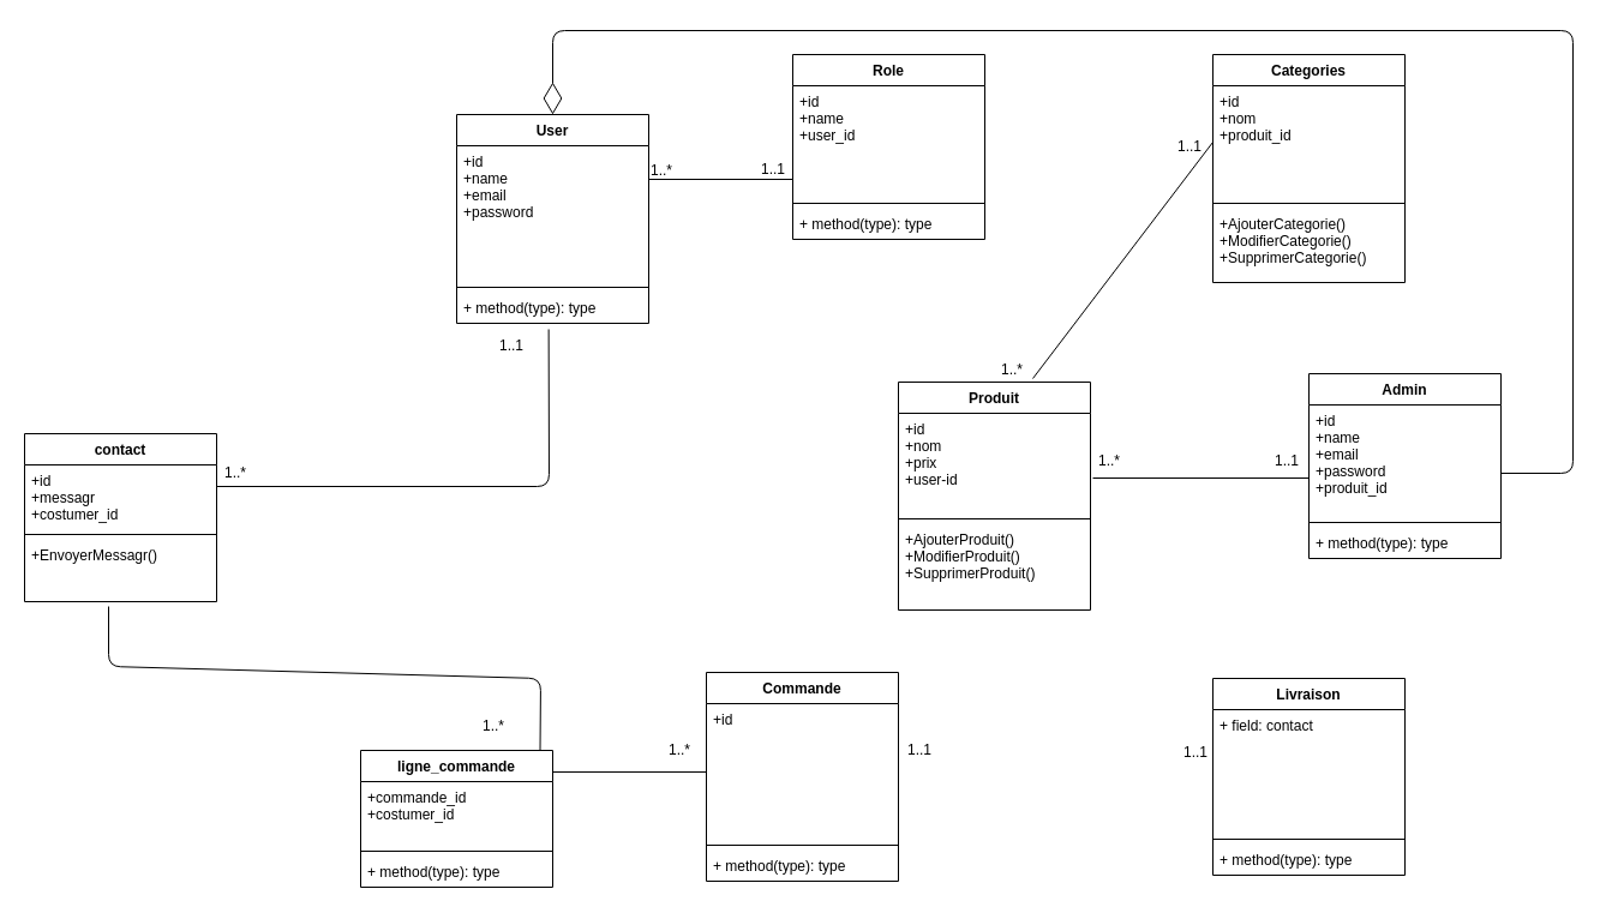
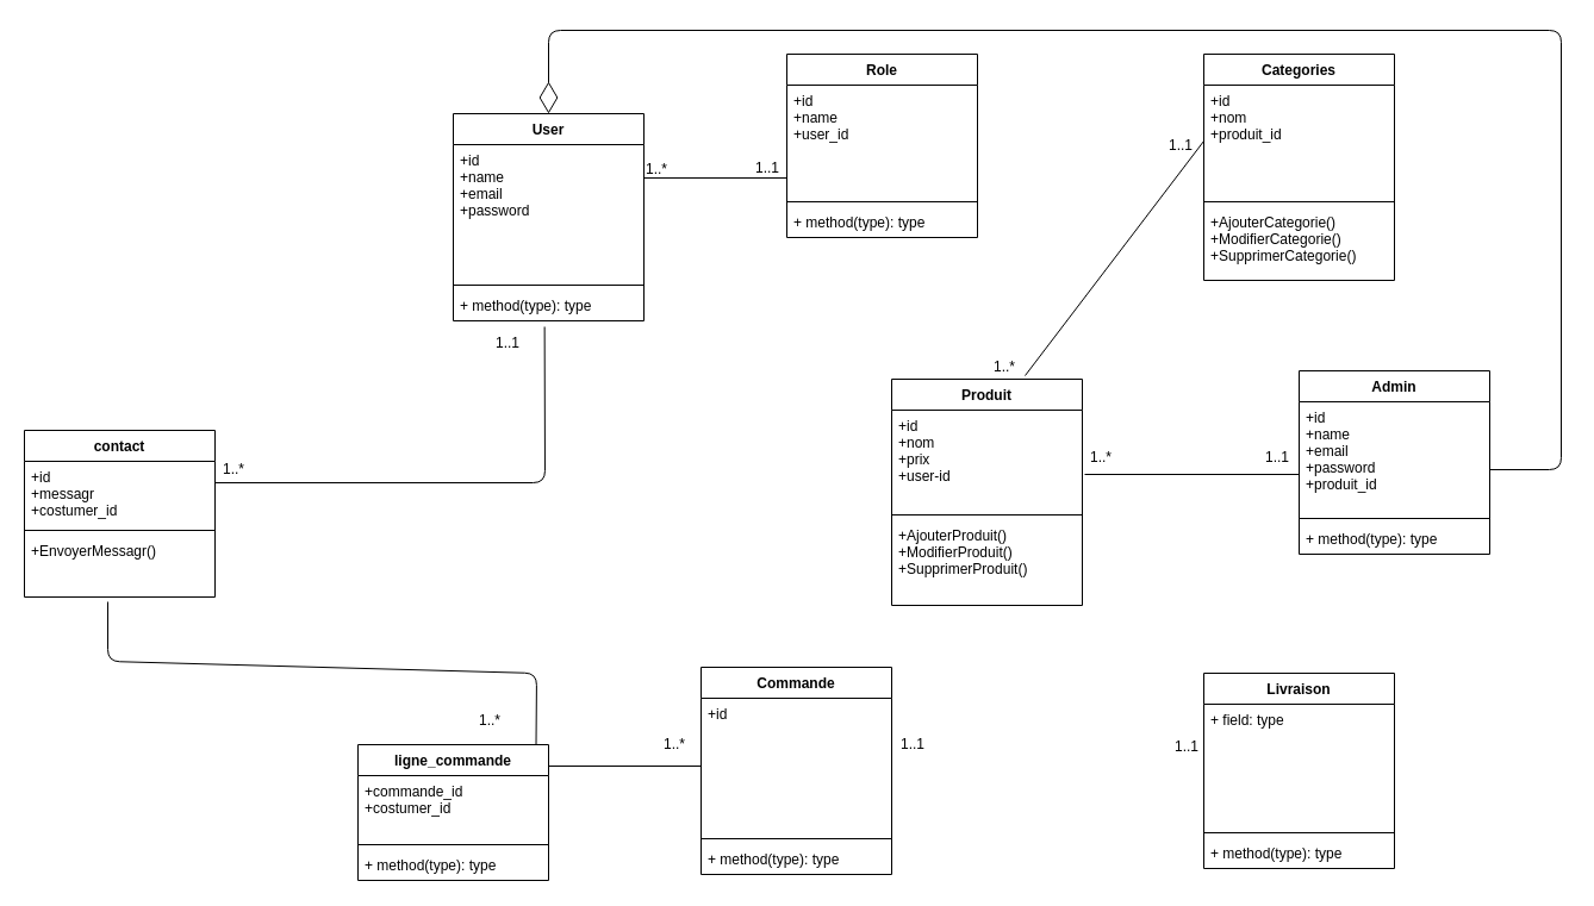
  <mxCell id="0" />
  <mxCell id="1" parent="0" />
  <mxCell id="2" value="Produit" style="swimlane;fontStyle=1;align=center;verticalAlign=top;childLayout=stackLayout;horizontal=1;startSize=26;horizontalStack=0;resizeParent=1;resizeParentMax=0;resizeLast=0;collapsible=1;marginBottom=0;" parent="1" vertex="1"><mxGeometry x="748" y="313" width="160" height="190" as="geometry" /></mxCell>
  <mxCell id="3" value="+id&#10;+nom&#10;+prix&#10;+user-id&#10;&#10;" style="text;strokeColor=none;fillColor=none;align=left;verticalAlign=top;spacingLeft=4;spacingRight=4;overflow=hidden;rotatable=0;points=[[0,0.5],[1,0.5]];portConstraint=eastwest;" parent="2" vertex="1"><mxGeometry y="26" width="160" height="84" as="geometry" /></mxCell>
  <mxCell id="4" value="" style="line;strokeWidth=1;fillColor=none;align=left;verticalAlign=middle;spacingTop=-1;spacingLeft=3;spacingRight=3;rotatable=0;labelPosition=right;points=[];portConstraint=eastwest;" parent="2" vertex="1"><mxGeometry y="110" width="160" height="8" as="geometry" /></mxCell>
  <mxCell id="5" value="+AjouterProduit()&#10;+ModifierProduit()&#10;+SupprimerProduit()" style="text;strokeColor=none;fillColor=none;align=left;verticalAlign=top;spacingLeft=4;spacingRight=4;overflow=hidden;rotatable=0;points=[[0,0.5],[1,0.5]];portConstraint=eastwest;" parent="2" vertex="1"><mxGeometry y="118" width="160" height="72" as="geometry" /></mxCell>
  <mxCell id="6" value="User" style="swimlane;fontStyle=1;align=center;verticalAlign=top;childLayout=stackLayout;horizontal=1;startSize=26;horizontalStack=0;resizeParent=1;resizeParentMax=0;resizeLast=0;collapsible=1;marginBottom=0;" parent="1" vertex="1"><mxGeometry x="380" y="90" width="160" height="174" as="geometry" /></mxCell>
  <mxCell id="7" value="+id&#10;+name&#10;+email&#10;+password&#10;" style="text;strokeColor=none;fillColor=none;align=left;verticalAlign=top;spacingLeft=4;spacingRight=4;overflow=hidden;rotatable=0;points=[[0,0.5],[1,0.5]];portConstraint=eastwest;" parent="6" vertex="1"><mxGeometry y="26" width="160" height="114" as="geometry" /></mxCell>
  <mxCell id="8" value="" style="line;strokeWidth=1;fillColor=none;align=left;verticalAlign=middle;spacingTop=-1;spacingLeft=3;spacingRight=3;rotatable=0;labelPosition=right;points=[];portConstraint=eastwest;" parent="6" vertex="1"><mxGeometry y="140" width="160" height="8" as="geometry" /></mxCell>
  <mxCell id="9" value="+ method(type): type" style="text;strokeColor=none;fillColor=none;align=left;verticalAlign=top;spacingLeft=4;spacingRight=4;overflow=hidden;rotatable=0;points=[[0,0.5],[1,0.5]];portConstraint=eastwest;" parent="6" vertex="1"><mxGeometry y="148" width="160" height="26" as="geometry" /></mxCell>
  <mxCell id="10" value="Role" style="swimlane;fontStyle=1;align=center;verticalAlign=top;childLayout=stackLayout;horizontal=1;startSize=26;horizontalStack=0;resizeParent=1;resizeParentMax=0;resizeLast=0;collapsible=1;marginBottom=0;" parent="1" vertex="1"><mxGeometry x="660" y="40" width="160" height="154" as="geometry" /></mxCell>
  <mxCell id="11" value="+id&#10;+name&#10;+user_id" style="text;strokeColor=none;fillColor=none;align=left;verticalAlign=top;spacingLeft=4;spacingRight=4;overflow=hidden;rotatable=0;points=[[0,0.5],[1,0.5]];portConstraint=eastwest;" parent="10" vertex="1"><mxGeometry y="26" width="160" height="94" as="geometry" /></mxCell>
  <mxCell id="12" value="" style="line;strokeWidth=1;fillColor=none;align=left;verticalAlign=middle;spacingTop=-1;spacingLeft=3;spacingRight=3;rotatable=0;labelPosition=right;points=[];portConstraint=eastwest;" parent="10" vertex="1"><mxGeometry y="120" width="160" height="8" as="geometry" /></mxCell>
  <mxCell id="13" value="+ method(type): type" style="text;strokeColor=none;fillColor=none;align=left;verticalAlign=top;spacingLeft=4;spacingRight=4;overflow=hidden;rotatable=0;points=[[0,0.5],[1,0.5]];portConstraint=eastwest;" parent="10" vertex="1"><mxGeometry y="128" width="160" height="26" as="geometry" /></mxCell>
  <mxCell id="14" value="Categories" style="swimlane;fontStyle=1;align=center;verticalAlign=top;childLayout=stackLayout;horizontal=1;startSize=26;horizontalStack=0;resizeParent=1;resizeParentMax=0;resizeLast=0;collapsible=1;marginBottom=0;" parent="1" vertex="1"><mxGeometry x="1010" y="40" width="160" height="190" as="geometry" /></mxCell>
  <mxCell id="15" value="+id&#10;+nom&#10;+produit_id&#10;&#10;" style="text;strokeColor=none;fillColor=none;align=left;verticalAlign=top;spacingLeft=4;spacingRight=4;overflow=hidden;rotatable=0;points=[[0,0.5],[1,0.5]];portConstraint=eastwest;" parent="14" vertex="1"><mxGeometry y="26" width="160" height="94" as="geometry" /></mxCell>
  <mxCell id="16" value="" style="line;strokeWidth=1;fillColor=none;align=left;verticalAlign=middle;spacingTop=-1;spacingLeft=3;spacingRight=3;rotatable=0;labelPosition=right;points=[];portConstraint=eastwest;" parent="14" vertex="1"><mxGeometry y="120" width="160" height="8" as="geometry" /></mxCell>
  <mxCell id="17" value="+AjouterCategorie()&#10;+ModifierCategorie()&#10;+SupprimerCategorie()" style="text;strokeColor=none;fillColor=none;align=left;verticalAlign=top;spacingLeft=4;spacingRight=4;overflow=hidden;rotatable=0;points=[[0,0.5],[1,0.5]];portConstraint=eastwest;" parent="14" vertex="1"><mxGeometry y="128" width="160" height="62" as="geometry" /></mxCell>
  <mxCell id="18" value="Commande" style="swimlane;fontStyle=1;align=center;verticalAlign=top;childLayout=stackLayout;horizontal=1;startSize=26;horizontalStack=0;resizeParent=1;resizeParentMax=0;resizeLast=0;collapsible=1;marginBottom=0;" parent="1" vertex="1"><mxGeometry x="588" y="555" width="160" height="174" as="geometry" /></mxCell>
  <mxCell id="19" value="+id&#10;" style="text;strokeColor=none;fillColor=none;align=left;verticalAlign=top;spacingLeft=4;spacingRight=4;overflow=hidden;rotatable=0;points=[[0,0.5],[1,0.5]];portConstraint=eastwest;" parent="18" vertex="1"><mxGeometry y="26" width="160" height="114" as="geometry" /></mxCell>
  <mxCell id="20" value="" style="line;strokeWidth=1;fillColor=none;align=left;verticalAlign=middle;spacingTop=-1;spacingLeft=3;spacingRight=3;rotatable=0;labelPosition=right;points=[];portConstraint=eastwest;" parent="18" vertex="1"><mxGeometry y="140" width="160" height="8" as="geometry" /></mxCell>
  <mxCell id="21" value="+ method(type): type" style="text;strokeColor=none;fillColor=none;align=left;verticalAlign=top;spacingLeft=4;spacingRight=4;overflow=hidden;rotatable=0;points=[[0,0.5],[1,0.5]];portConstraint=eastwest;" parent="18" vertex="1"><mxGeometry y="148" width="160" height="26" as="geometry" /></mxCell>
  <mxCell id="22" value="Livraison" style="swimlane;fontStyle=1;align=center;verticalAlign=top;childLayout=stackLayout;horizontal=1;startSize=26;horizontalStack=0;resizeParent=1;resizeParentMax=0;resizeLast=0;collapsible=1;marginBottom=0;" parent="1" vertex="1"><mxGeometry x="1010" y="560" width="160" height="164" as="geometry" /></mxCell>
- <mxCell id="23" value="+ field: contact" style="text;strokeColor=none;fillColor=none;align=left;verticalAlign=top;spacingLeft=4;spacingRight=4;overflow=hidden;rotatable=0;points=[[0,0.5],[1,0.5]];portConstraint=eastwest;" parent="22" vertex="1"><mxGeometry y="26" width="160" height="104" as="geometry" /></mxCell>
+ <mxCell id="23" value="+ field: type" style="text;strokeColor=none;fillColor=none;align=left;verticalAlign=top;spacingLeft=4;spacingRight=4;overflow=hidden;rotatable=0;points=[[0,0.5],[1,0.5]];portConstraint=eastwest;" parent="22" vertex="1"><mxGeometry y="26" width="160" height="104" as="geometry" /></mxCell>
  <mxCell id="24" value="" style="line;strokeWidth=1;fillColor=none;align=left;verticalAlign=middle;spacingTop=-1;spacingLeft=3;spacingRight=3;rotatable=0;labelPosition=right;points=[];portConstraint=eastwest;" parent="22" vertex="1"><mxGeometry y="130" width="160" height="8" as="geometry" /></mxCell>
  <mxCell id="25" value="+ method(type): type" style="text;strokeColor=none;fillColor=none;align=left;verticalAlign=top;spacingLeft=4;spacingRight=4;overflow=hidden;rotatable=0;points=[[0,0.5],[1,0.5]];portConstraint=eastwest;" parent="22" vertex="1"><mxGeometry y="138" width="160" height="26" as="geometry" /></mxCell>
  <mxCell id="26" value="Admin" style="swimlane;fontStyle=1;align=center;verticalAlign=top;childLayout=stackLayout;horizontal=1;startSize=26;horizontalStack=0;resizeParent=1;resizeParentMax=0;resizeLast=0;collapsible=1;marginBottom=0;" parent="1" vertex="1"><mxGeometry x="1090" y="306" width="160" height="154" as="geometry" /></mxCell>
  <mxCell id="27" value="+id&#10;+name&#10;+email&#10;+password&#10;+produit_id" style="text;strokeColor=none;fillColor=none;align=left;verticalAlign=top;spacingLeft=4;spacingRight=4;overflow=hidden;rotatable=0;points=[[0,0.5],[1,0.5]];portConstraint=eastwest;" parent="26" vertex="1"><mxGeometry y="26" width="160" height="94" as="geometry" /></mxCell>
  <mxCell id="28" value="" style="line;strokeWidth=1;fillColor=none;align=left;verticalAlign=middle;spacingTop=-1;spacingLeft=3;spacingRight=3;rotatable=0;labelPosition=right;points=[];portConstraint=eastwest;" parent="26" vertex="1"><mxGeometry y="120" width="160" height="8" as="geometry" /></mxCell>
  <mxCell id="29" value="+ method(type): type" style="text;strokeColor=none;fillColor=none;align=left;verticalAlign=top;spacingLeft=4;spacingRight=4;overflow=hidden;rotatable=0;points=[[0,0.5],[1,0.5]];portConstraint=eastwest;" parent="26" vertex="1"><mxGeometry y="128" width="160" height="26" as="geometry" /></mxCell>
  <mxCell id="30" value="" style="line;strokeWidth=1;fillColor=none;align=left;verticalAlign=middle;spacingTop=-1;spacingLeft=3;spacingRight=3;rotatable=0;labelPosition=right;points=[];portConstraint=eastwest;" parent="1" vertex="1"><mxGeometry x="910" y="389" width="180" height="8" as="geometry" /></mxCell>
  <mxCell id="31" value="1..*" style="text;html=1;resizable=0;points=[];autosize=1;align=left;verticalAlign=top;spacingTop=-4;" parent="1" vertex="1"><mxGeometry x="913" y="369" width="30" height="20" as="geometry" /></mxCell>
  <mxCell id="32" value="1..1" style="text;html=1;resizable=0;points=[];autosize=1;align=left;verticalAlign=top;spacingTop=-4;" parent="1" vertex="1"><mxGeometry x="1060" y="369" width="40" height="20" as="geometry" /></mxCell>
  <mxCell id="33" value="" style="endArrow=none;html=1;entryX=0;entryY=0.5;entryDx=0;entryDy=0;" parent="1" target="15" edge="1"><mxGeometry width="50" height="50" relative="1" as="geometry"><mxPoint x="860" y="310" as="sourcePoint" /><mxPoint x="410" y="750" as="targetPoint" /><Array as="points" /></mxGeometry></mxCell>
  <mxCell id="34" value="1..*" style="text;html=1;resizable=0;points=[];autosize=1;align=left;verticalAlign=top;spacingTop=-4;" parent="1" vertex="1"><mxGeometry x="832" y="293" width="30" height="20" as="geometry" /></mxCell>
  <mxCell id="35" value="1..1" style="text;html=1;resizable=0;points=[];autosize=1;align=left;verticalAlign=top;spacingTop=-4;" parent="1" vertex="1"><mxGeometry x="979" y="107" width="40" height="20" as="geometry" /></mxCell>
  <mxCell id="36" value="" style="endArrow=none;html=1;" parent="1" edge="1"><mxGeometry width="50" height="50" relative="1" as="geometry"><mxPoint x="540" y="144" as="sourcePoint" /><mxPoint x="660" y="144" as="targetPoint" /></mxGeometry></mxCell>
  <mxCell id="37" value="1..*" style="text;html=1;resizable=0;points=[];autosize=1;align=left;verticalAlign=top;spacingTop=-4;" parent="1" vertex="1"><mxGeometry x="540" y="127" width="30" height="20" as="geometry" /></mxCell>
  <mxCell id="38" value="1..1" style="text;html=1;resizable=0;points=[];autosize=1;align=left;verticalAlign=top;spacingTop=-4;" parent="1" vertex="1"><mxGeometry x="632" y="126" width="40" height="20" as="geometry" /></mxCell>
  <mxCell id="39" value="1..*" style="text;html=1;resizable=0;points=[];autosize=1;align=left;verticalAlign=top;spacingTop=-4;" parent="1" vertex="1"><mxGeometry x="400" y="590" width="30" height="20" as="geometry" /></mxCell>
  <mxCell id="40" value="1..*" style="text;html=1;resizable=0;points=[];autosize=1;align=left;verticalAlign=top;spacingTop=-4;" parent="1" vertex="1"><mxGeometry x="555" y="610" width="30" height="20" as="geometry" /></mxCell>
  <mxCell id="41" value="1..1" style="text;html=1;resizable=0;points=[];autosize=1;align=left;verticalAlign=top;spacingTop=-4;" parent="1" vertex="1"><mxGeometry x="754" y="610" width="40" height="20" as="geometry" /></mxCell>
  <mxCell id="42" value="1..1" style="text;html=1;resizable=0;points=[];autosize=1;align=left;verticalAlign=top;spacingTop=-4;" parent="1" vertex="1"><mxGeometry x="984" y="612" width="40" height="20" as="geometry" /></mxCell>
  <mxCell id="43" value="" style="endArrow=diamondThin;endFill=0;endSize=24;html=1;entryX=0.5;entryY=0;entryDx=0;entryDy=0;" parent="1" target="6" edge="1"><mxGeometry width="160" relative="1" as="geometry"><mxPoint x="1250" y="389" as="sourcePoint" /><mxPoint x="520" y="750" as="targetPoint" /><Array as="points"><mxPoint x="1310" y="389" /><mxPoint x="1310" y="20" /><mxPoint x="460" y="20" /></Array></mxGeometry></mxCell>
  <mxCell id="44" value="ligne_commande" style="swimlane;fontStyle=1;align=center;verticalAlign=top;childLayout=stackLayout;horizontal=1;startSize=26;horizontalStack=0;resizeParent=1;resizeParentMax=0;resizeLast=0;collapsible=1;marginBottom=0;" parent="1" vertex="1"><mxGeometry x="300" y="620" width="160" height="114" as="geometry" /></mxCell>
  <mxCell id="45" value="+commande_id&#10;+costumer_id" style="text;strokeColor=none;fillColor=none;align=left;verticalAlign=top;spacingLeft=4;spacingRight=4;overflow=hidden;rotatable=0;points=[[0,0.5],[1,0.5]];portConstraint=eastwest;" parent="44" vertex="1"><mxGeometry y="26" width="160" height="54" as="geometry" /></mxCell>
  <mxCell id="46" value="" style="line;strokeWidth=1;fillColor=none;align=left;verticalAlign=middle;spacingTop=-1;spacingLeft=3;spacingRight=3;rotatable=0;labelPosition=right;points=[];portConstraint=eastwest;" parent="44" vertex="1"><mxGeometry y="80" width="160" height="8" as="geometry" /></mxCell>
  <mxCell id="47" value="+ method(type): type" style="text;strokeColor=none;fillColor=none;align=left;verticalAlign=top;spacingLeft=4;spacingRight=4;overflow=hidden;rotatable=0;points=[[0,0.5],[1,0.5]];portConstraint=eastwest;" parent="44" vertex="1"><mxGeometry y="88" width="160" height="26" as="geometry" /></mxCell>
  <mxCell id="48" value="" style="endArrow=none;html=1;" parent="1" edge="1"><mxGeometry width="50" height="50" relative="1" as="geometry"><mxPoint x="449.5" y="620" as="sourcePoint" /><mxPoint x="90" y="500" as="targetPoint" /><Array as="points"><mxPoint x="450" y="560" /><mxPoint x="90" y="550" /></Array></mxGeometry></mxCell>
  <mxCell id="49" value="" style="endArrow=none;html=1;entryX=0;entryY=0.5;entryDx=0;entryDy=0;" parent="1" target="19" edge="1"><mxGeometry width="50" height="50" relative="1" as="geometry"><mxPoint x="460" y="638" as="sourcePoint" /><mxPoint x="350" y="750" as="targetPoint" /></mxGeometry></mxCell>
  <mxCell id="50" value="contact" style="swimlane;fontStyle=1;align=center;verticalAlign=top;childLayout=stackLayout;horizontal=1;startSize=26;horizontalStack=0;resizeParent=1;resizeParentMax=0;resizeLast=0;collapsible=1;marginBottom=0;" parent="1" vertex="1"><mxGeometry x="20" y="356" width="160" height="140" as="geometry" /></mxCell>
  <mxCell id="51" value="+id&#10;+messagr&#10;+costumer_id" style="text;strokeColor=none;fillColor=none;align=left;verticalAlign=top;spacingLeft=4;spacingRight=4;overflow=hidden;rotatable=0;points=[[0,0.5],[1,0.5]];portConstraint=eastwest;" parent="50" vertex="1"><mxGeometry y="26" width="160" height="54" as="geometry" /></mxCell>
  <mxCell id="52" value="" style="line;strokeWidth=1;fillColor=none;align=left;verticalAlign=middle;spacingTop=-1;spacingLeft=3;spacingRight=3;rotatable=0;labelPosition=right;points=[];portConstraint=eastwest;" parent="50" vertex="1"><mxGeometry y="80" width="160" height="8" as="geometry" /></mxCell>
  <mxCell id="53" value="+EnvoyerMessagr()" style="text;strokeColor=none;fillColor=none;align=left;verticalAlign=top;spacingLeft=4;spacingRight=4;overflow=hidden;rotatable=0;points=[[0,0.5],[1,0.5]];portConstraint=eastwest;" parent="50" vertex="1"><mxGeometry y="88" width="160" height="52" as="geometry" /></mxCell>
  <mxCell id="54" value="" style="endArrow=none;html=1;entryX=0.479;entryY=1.192;entryDx=0;entryDy=0;entryPerimeter=0;" parent="1" edge="1" target="9"><mxGeometry width="50" height="50" relative="1" as="geometry"><mxPoint x="180" y="400" as="sourcePoint" /><mxPoint x="450" y="400" as="targetPoint" /><Array as="points"><mxPoint x="457" y="400" /></Array></mxGeometry></mxCell>
  <mxCell id="55" value="1..1" style="text;html=1;resizable=0;points=[];autosize=1;align=left;verticalAlign=top;spacingTop=-4;" parent="1" vertex="1"><mxGeometry x="414" y="273" width="40" height="20" as="geometry" /></mxCell>
  <mxCell id="56" value="1..*" style="text;html=1;resizable=0;points=[];autosize=1;align=left;verticalAlign=top;spacingTop=-4;" parent="1" vertex="1"><mxGeometry x="185" y="379" width="30" height="20" as="geometry" /></mxCell>
